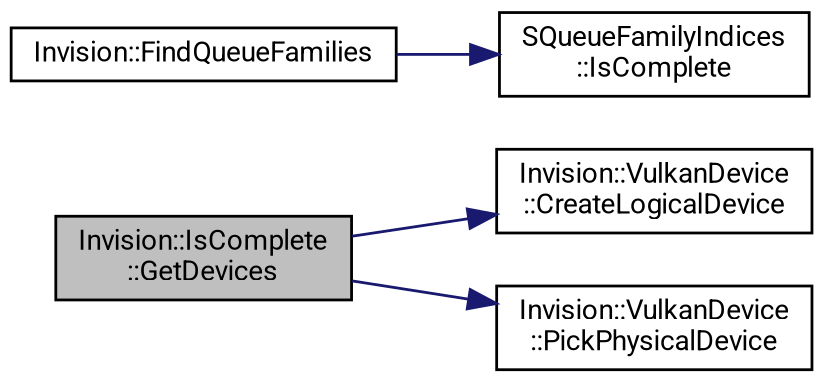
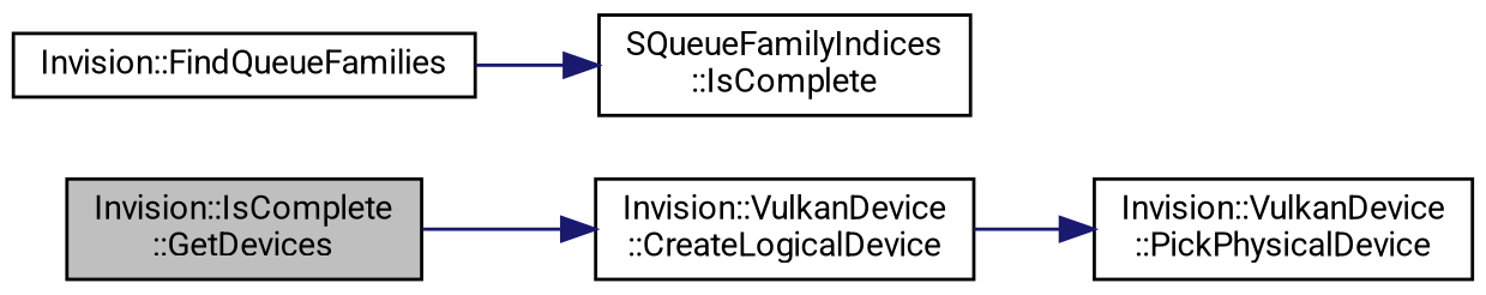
  digraph {
    fontname=Roboto
    rankdir=LR
    node [color=black fillcolor=white fontname=Roboto fontsize=10 shape=record style=filled]
    edge [color=midnightblue fontname=Roboto fontsize=10 labelfontname=Helvetica labelfontsize=10 style=solid]
    n1 [fillcolor=grey75 fontcolor=black height=0.2 label="Invision::IsComplete\l::GetDevices" width=0.4]
    n2 [height=0.2 label="Invision::VulkanDevice\l::CreateLogicalDevice" width=0.4]
    n3 [height=0.2 label="Invision::VulkanDevice\l::PickPhysicalDevice" width=0.4]
    n4 [height=0.2 label="Invision::FindQueueFamilies" width=0.4]
    n5 [height=0.2 label="SQueueFamilyIndices\l::IsComplete" width=0.4]
    n1 -> n2
-   n1 -> n3
+   n2 -> n3
    n4 -> n5
  }
